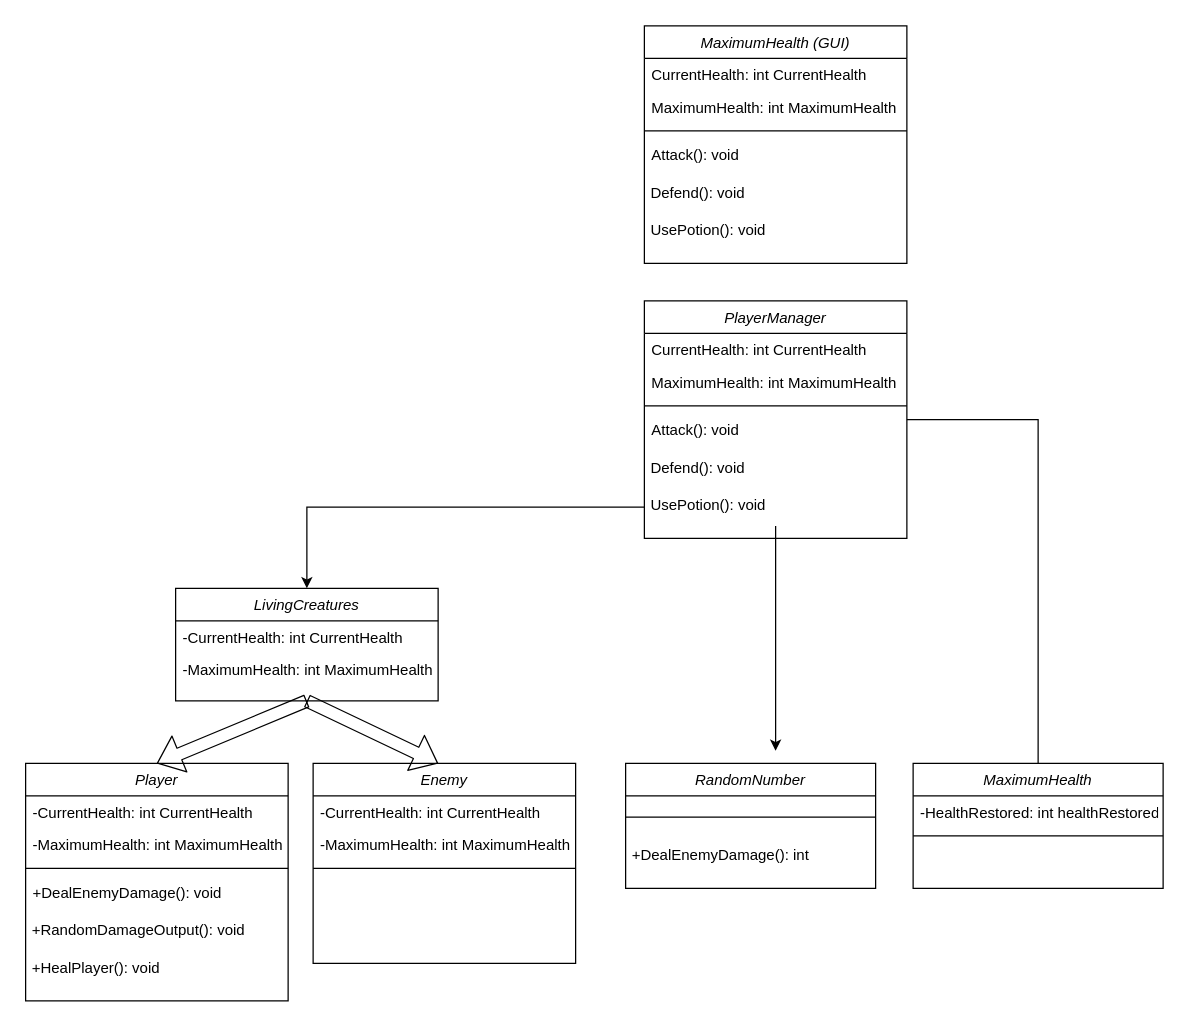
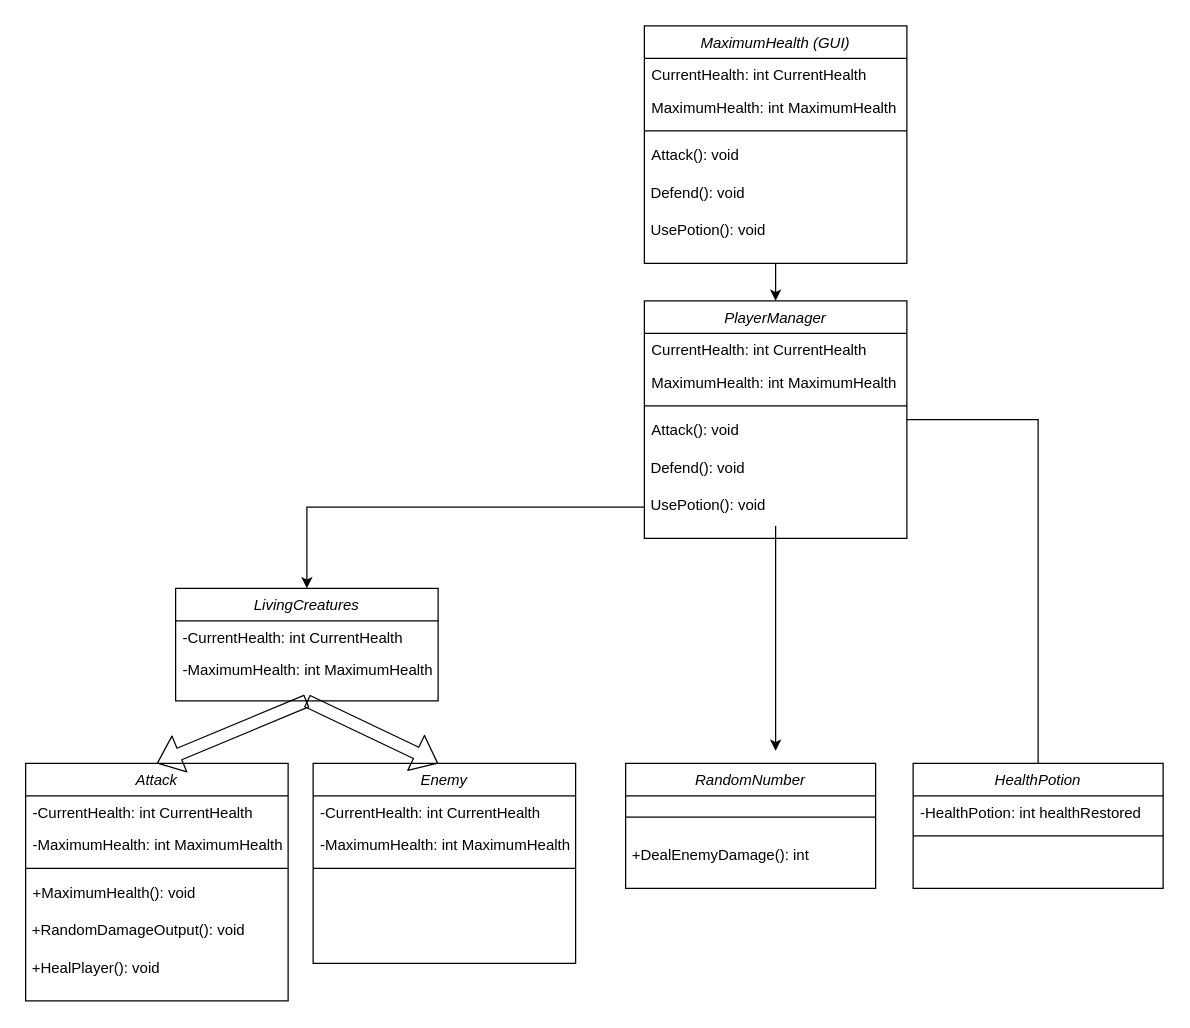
  <mxCell id="0" />
  <mxCell id="1" parent="0" />
- <mxCell id="2" value="Player" style="swimlane;fontStyle=2;align=center;verticalAlign=top;childLayout=stackLayout;horizontal=1;startSize=26;horizontalStack=0;resizeParent=1;resizeLast=0;collapsible=1;marginBottom=0;rounded=0;shadow=0;strokeWidth=1;" parent="1" vertex="1"><mxGeometry x="20" y="610" width="210" height="190" as="geometry"><mxRectangle x="230" y="140" width="160" height="26" as="alternateBounds" /></mxGeometry></mxCell>
+ <mxCell id="2" value="Attack" style="swimlane;fontStyle=2;align=center;verticalAlign=top;childLayout=stackLayout;horizontal=1;startSize=26;horizontalStack=0;resizeParent=1;resizeLast=0;collapsible=1;marginBottom=0;rounded=0;shadow=0;strokeWidth=1;" parent="1" vertex="1"><mxGeometry x="20" y="610" width="210" height="190" as="geometry"><mxRectangle x="230" y="140" width="160" height="26" as="alternateBounds" /></mxGeometry></mxCell>
  <mxCell id="3" value="-CurrentHealth: int CurrentHealth" style="text;align=left;verticalAlign=top;spacingLeft=4;spacingRight=4;overflow=hidden;rotatable=0;points=[[0,0.5],[1,0.5]];portConstraint=eastwest;" parent="2" vertex="1"><mxGeometry y="26" width="210" height="26" as="geometry" /></mxCell>
  <mxCell id="4" value="-MaximumHealth: int MaximumHealth" style="text;align=left;verticalAlign=top;spacingLeft=4;spacingRight=4;overflow=hidden;rotatable=0;points=[[0,0.5],[1,0.5]];portConstraint=eastwest;rounded=0;shadow=0;html=0;" parent="2" vertex="1"><mxGeometry y="52" width="210" height="26" as="geometry" /></mxCell>
  <mxCell id="5" value="" style="line;html=1;strokeWidth=1;align=left;verticalAlign=middle;spacingTop=-1;spacingLeft=3;spacingRight=3;rotatable=0;labelPosition=right;points=[];portConstraint=eastwest;" parent="2" vertex="1"><mxGeometry y="78" width="210" height="12" as="geometry" /></mxCell>
- <mxCell id="6" value="+DealEnemyDamage(): void" style="text;align=left;verticalAlign=top;spacingLeft=4;spacingRight=4;overflow=hidden;rotatable=0;points=[[0,0.5],[1,0.5]];portConstraint=eastwest;" parent="2" vertex="1"><mxGeometry y="90" width="210" height="30" as="geometry" /></mxCell>
+ <mxCell id="6" value="+MaximumHealth(): void" style="text;align=left;verticalAlign=top;spacingLeft=4;spacingRight=4;overflow=hidden;rotatable=0;points=[[0,0.5],[1,0.5]];portConstraint=eastwest;" parent="2" vertex="1"><mxGeometry y="90" width="210" height="30" as="geometry" /></mxCell>
  <mxCell id="7" value="&lt;span style=&quot;font-family: &amp;#34;helvetica&amp;#34;&quot;&gt;&amp;nbsp;+RandomDamageOutput(): void&lt;/span&gt;" style="text;whiteSpace=wrap;html=1;" parent="2" vertex="1"><mxGeometry y="120" width="210" height="30" as="geometry" /></mxCell>
  <mxCell id="8" value="&lt;span style=&quot;font-family: &amp;#34;helvetica&amp;#34;&quot;&gt;&amp;nbsp;+HealPlayer(): void&lt;/span&gt;" style="text;whiteSpace=wrap;html=1;" vertex="1" parent="2"><mxGeometry y="150" width="210" height="30" as="geometry" /></mxCell>
- <mxCell id="9" value="MaximumHealth" style="swimlane;fontStyle=2;align=center;verticalAlign=top;childLayout=stackLayout;horizontal=1;startSize=26;horizontalStack=0;resizeParent=1;resizeLast=0;collapsible=1;marginBottom=0;rounded=0;shadow=0;strokeWidth=1;" parent="1" vertex="1"><mxGeometry x="730" y="610" width="200" height="100" as="geometry"><mxRectangle x="230" y="140" width="160" height="26" as="alternateBounds" /></mxGeometry></mxCell>
- <mxCell id="10" value="-HealthRestored: int healthRestored" style="text;align=left;verticalAlign=top;spacingLeft=4;spacingRight=4;overflow=hidden;rotatable=0;points=[[0,0.5],[1,0.5]];portConstraint=eastwest;" parent="9" vertex="1"><mxGeometry y="26" width="200" height="26" as="geometry" /></mxCell>
+ <mxCell id="9" value="HealthPotion" style="swimlane;fontStyle=2;align=center;verticalAlign=top;childLayout=stackLayout;horizontal=1;startSize=26;horizontalStack=0;resizeParent=1;resizeLast=0;collapsible=1;marginBottom=0;rounded=0;shadow=0;strokeWidth=1;" parent="1" vertex="1"><mxGeometry x="730" y="610" width="200" height="100" as="geometry"><mxRectangle x="230" y="140" width="160" height="26" as="alternateBounds" /></mxGeometry></mxCell>
+ <mxCell id="10" value="-HealthPotion: int healthRestored" style="text;align=left;verticalAlign=top;spacingLeft=4;spacingRight=4;overflow=hidden;rotatable=0;points=[[0,0.5],[1,0.5]];portConstraint=eastwest;" parent="9" vertex="1"><mxGeometry y="26" width="200" height="26" as="geometry" /></mxCell>
  <mxCell id="11" value="" style="line;html=1;strokeWidth=1;align=left;verticalAlign=middle;spacingTop=-1;spacingLeft=3;spacingRight=3;rotatable=0;labelPosition=right;points=[];portConstraint=eastwest;" parent="9" vertex="1"><mxGeometry y="52" width="200" height="12" as="geometry" /></mxCell>
  <mxCell id="12" value="RandomNumber" style="swimlane;fontStyle=2;align=center;verticalAlign=top;childLayout=stackLayout;horizontal=1;startSize=26;horizontalStack=0;resizeParent=1;resizeLast=0;collapsible=1;marginBottom=0;rounded=0;shadow=0;strokeWidth=1;" parent="1" vertex="1"><mxGeometry x="500" y="610" width="200" height="100" as="geometry"><mxRectangle x="230" y="140" width="160" height="26" as="alternateBounds" /></mxGeometry></mxCell>
  <mxCell id="13" value="" style="line;html=1;strokeWidth=1;align=left;verticalAlign=middle;spacingTop=-1;spacingLeft=3;spacingRight=3;rotatable=0;labelPosition=right;points=[];portConstraint=eastwest;" parent="12" vertex="1"><mxGeometry y="26" width="200" height="34" as="geometry" /></mxCell>
  <mxCell id="14" value="&lt;span style=&quot;font-family: &amp;#34;helvetica&amp;#34;&quot;&gt;&amp;nbsp;+DealEnemyDamage(): int&lt;/span&gt;" style="text;whiteSpace=wrap;html=1;" parent="12" vertex="1"><mxGeometry y="60" width="200" height="20" as="geometry" /></mxCell>
  <mxCell id="15" value="Enemy" style="swimlane;fontStyle=2;align=center;verticalAlign=top;childLayout=stackLayout;horizontal=1;startSize=26;horizontalStack=0;resizeParent=1;resizeLast=0;collapsible=1;marginBottom=0;rounded=0;shadow=0;strokeWidth=1;" parent="1" vertex="1"><mxGeometry x="250" y="610" width="210" height="160" as="geometry"><mxRectangle x="230" y="140" width="160" height="26" as="alternateBounds" /></mxGeometry></mxCell>
  <mxCell id="16" value="-CurrentHealth: int CurrentHealth" style="text;align=left;verticalAlign=top;spacingLeft=4;spacingRight=4;overflow=hidden;rotatable=0;points=[[0,0.5],[1,0.5]];portConstraint=eastwest;" parent="15" vertex="1"><mxGeometry y="26" width="210" height="26" as="geometry" /></mxCell>
  <mxCell id="17" value="-MaximumHealth: int MaximumHealth" style="text;align=left;verticalAlign=top;spacingLeft=4;spacingRight=4;overflow=hidden;rotatable=0;points=[[0,0.5],[1,0.5]];portConstraint=eastwest;rounded=0;shadow=0;html=0;" parent="15" vertex="1"><mxGeometry y="52" width="210" height="26" as="geometry" /></mxCell>
  <mxCell id="18" value="" style="line;html=1;strokeWidth=1;align=left;verticalAlign=middle;spacingTop=-1;spacingLeft=3;spacingRight=3;rotatable=0;labelPosition=right;points=[];portConstraint=eastwest;" parent="15" vertex="1"><mxGeometry y="78" width="210" height="12" as="geometry" /></mxCell>
+ <mxCell id="19" style="edgeStyle=orthogonalEdgeStyle;rounded=0;orthogonalLoop=1;jettySize=auto;html=1;" edge="1" parent="1" source="20" target="31"><mxGeometry relative="1" as="geometry" /></mxCell>
  <mxCell id="20" value="MaximumHealth (GUI)" style="swimlane;fontStyle=2;align=center;verticalAlign=top;childLayout=stackLayout;horizontal=1;startSize=26;horizontalStack=0;resizeParent=1;resizeLast=0;collapsible=1;marginBottom=0;rounded=0;shadow=0;strokeWidth=1;" parent="1" vertex="1"><mxGeometry x="515" y="20" width="210" height="190" as="geometry"><mxRectangle x="230" y="140" width="160" height="26" as="alternateBounds" /></mxGeometry></mxCell>
  <mxCell id="21" value="CurrentHealth: int CurrentHealth" style="text;align=left;verticalAlign=top;spacingLeft=4;spacingRight=4;overflow=hidden;rotatable=0;points=[[0,0.5],[1,0.5]];portConstraint=eastwest;" parent="20" vertex="1"><mxGeometry y="26" width="210" height="26" as="geometry" /></mxCell>
  <mxCell id="22" value="MaximumHealth: int MaximumHealth" style="text;align=left;verticalAlign=top;spacingLeft=4;spacingRight=4;overflow=hidden;rotatable=0;points=[[0,0.5],[1,0.5]];portConstraint=eastwest;rounded=0;shadow=0;html=0;" parent="20" vertex="1"><mxGeometry y="52" width="210" height="26" as="geometry" /></mxCell>
  <mxCell id="23" value="" style="line;html=1;strokeWidth=1;align=left;verticalAlign=middle;spacingTop=-1;spacingLeft=3;spacingRight=3;rotatable=0;labelPosition=right;points=[];portConstraint=eastwest;" parent="20" vertex="1"><mxGeometry y="78" width="210" height="12" as="geometry" /></mxCell>
  <mxCell id="24" value="Attack(): void" style="text;align=left;verticalAlign=top;spacingLeft=4;spacingRight=4;overflow=hidden;rotatable=0;points=[[0,0.5],[1,0.5]];portConstraint=eastwest;" parent="20" vertex="1"><mxGeometry y="90" width="210" height="30" as="geometry" /></mxCell>
  <mxCell id="25" value="&lt;span style=&quot;font-family: &amp;#34;helvetica&amp;#34;&quot;&gt;&amp;nbsp;Defend(): void&lt;/span&gt;" style="text;whiteSpace=wrap;html=1;" parent="20" vertex="1"><mxGeometry y="120" width="210" height="30" as="geometry" /></mxCell>
  <mxCell id="26" value="&lt;span style=&quot;font-family: &amp;#34;helvetica&amp;#34;&quot;&gt;&amp;nbsp;UsePotion(): void&lt;/span&gt;" style="text;whiteSpace=wrap;html=1;" parent="20" vertex="1"><mxGeometry y="150" width="210" height="30" as="geometry" /></mxCell>
  <mxCell id="27" value="LivingCreatures" style="swimlane;fontStyle=2;align=center;verticalAlign=top;childLayout=stackLayout;horizontal=1;startSize=26;horizontalStack=0;resizeParent=1;resizeLast=0;collapsible=1;marginBottom=0;rounded=0;shadow=0;strokeWidth=1;" parent="1" vertex="1"><mxGeometry x="140" y="470" width="210" height="90" as="geometry"><mxRectangle x="230" y="140" width="160" height="26" as="alternateBounds" /></mxGeometry></mxCell>
  <mxCell id="28" value="-CurrentHealth: int CurrentHealth" style="text;align=left;verticalAlign=top;spacingLeft=4;spacingRight=4;overflow=hidden;rotatable=0;points=[[0,0.5],[1,0.5]];portConstraint=eastwest;" parent="27" vertex="1"><mxGeometry y="26" width="210" height="26" as="geometry" /></mxCell>
  <mxCell id="29" value="-MaximumHealth: int MaximumHealth" style="text;align=left;verticalAlign=top;spacingLeft=4;spacingRight=4;overflow=hidden;rotatable=0;points=[[0,0.5],[1,0.5]];portConstraint=eastwest;rounded=0;shadow=0;html=0;" parent="27" vertex="1"><mxGeometry y="52" width="210" height="26" as="geometry" /></mxCell>
  <mxCell id="30" style="edgeStyle=orthogonalEdgeStyle;rounded=0;orthogonalLoop=1;jettySize=auto;html=1;endArrow=none;" edge="1" parent="1" source="31" target="9"><mxGeometry relative="1" as="geometry" /></mxCell>
  <mxCell id="31" value="PlayerManager" style="swimlane;fontStyle=2;align=center;verticalAlign=top;childLayout=stackLayout;horizontal=1;startSize=26;horizontalStack=0;resizeParent=1;resizeLast=0;collapsible=1;marginBottom=0;rounded=0;shadow=0;strokeWidth=1;" parent="1" vertex="1"><mxGeometry x="515" y="240" width="210" height="190" as="geometry"><mxRectangle x="230" y="140" width="160" height="26" as="alternateBounds" /></mxGeometry></mxCell>
  <mxCell id="32" value="CurrentHealth: int CurrentHealth" style="text;align=left;verticalAlign=top;spacingLeft=4;spacingRight=4;overflow=hidden;rotatable=0;points=[[0,0.5],[1,0.5]];portConstraint=eastwest;" parent="31" vertex="1"><mxGeometry y="26" width="210" height="26" as="geometry" /></mxCell>
  <mxCell id="33" value="MaximumHealth: int MaximumHealth" style="text;align=left;verticalAlign=top;spacingLeft=4;spacingRight=4;overflow=hidden;rotatable=0;points=[[0,0.5],[1,0.5]];portConstraint=eastwest;rounded=0;shadow=0;html=0;" parent="31" vertex="1"><mxGeometry y="52" width="210" height="26" as="geometry" /></mxCell>
  <mxCell id="34" value="" style="line;html=1;strokeWidth=1;align=left;verticalAlign=middle;spacingTop=-1;spacingLeft=3;spacingRight=3;rotatable=0;labelPosition=right;points=[];portConstraint=eastwest;" parent="31" vertex="1"><mxGeometry y="78" width="210" height="12" as="geometry" /></mxCell>
  <mxCell id="35" value="Attack(): void" style="text;align=left;verticalAlign=top;spacingLeft=4;spacingRight=4;overflow=hidden;rotatable=0;points=[[0,0.5],[1,0.5]];portConstraint=eastwest;" parent="31" vertex="1"><mxGeometry y="90" width="210" height="30" as="geometry" /></mxCell>
  <mxCell id="36" value="&lt;span style=&quot;font-family: &amp;#34;helvetica&amp;#34;&quot;&gt;&amp;nbsp;Defend(): void&lt;/span&gt;" style="text;whiteSpace=wrap;html=1;" parent="31" vertex="1"><mxGeometry y="120" width="210" height="30" as="geometry" /></mxCell>
  <mxCell id="37" value="&lt;span style=&quot;font-family: &amp;#34;helvetica&amp;#34;&quot;&gt;&amp;nbsp;UsePotion(): void&lt;/span&gt;" style="text;whiteSpace=wrap;html=1;" parent="31" vertex="1"><mxGeometry y="150" width="210" height="30" as="geometry" /></mxCell>
  <mxCell id="38" value="" style="shape=flexArrow;endArrow=classic;html=1;exitX=0.5;exitY=1;exitDx=0;exitDy=0;entryX=0.5;entryY=0;entryDx=0;entryDy=0;" edge="1" parent="1" source="27" target="2"><mxGeometry width="50" height="50" relative="1" as="geometry"><mxPoint x="560" y="540" as="sourcePoint" /><mxPoint x="610" y="490" as="targetPoint" /></mxGeometry></mxCell>
  <mxCell id="39" value="" style="shape=flexArrow;endArrow=classic;html=1;exitX=0.5;exitY=1;exitDx=0;exitDy=0;entryX=0.5;entryY=0;entryDx=0;entryDy=0;" edge="1" parent="1" source="27"><mxGeometry width="50" height="50" relative="1" as="geometry"><mxPoint x="470" y="560" as="sourcePoint" /><mxPoint x="350" y="610" as="targetPoint" /></mxGeometry></mxCell>
  <mxCell id="40" style="edgeStyle=orthogonalEdgeStyle;rounded=0;orthogonalLoop=1;jettySize=auto;html=1;" edge="1" parent="1" source="37" target="27"><mxGeometry relative="1" as="geometry" /></mxCell>
  <mxCell id="41" style="edgeStyle=orthogonalEdgeStyle;rounded=0;orthogonalLoop=1;jettySize=auto;html=1;" edge="1" parent="1" source="37"><mxGeometry relative="1" as="geometry"><mxPoint x="620" y="600" as="targetPoint" /></mxGeometry></mxCell>
